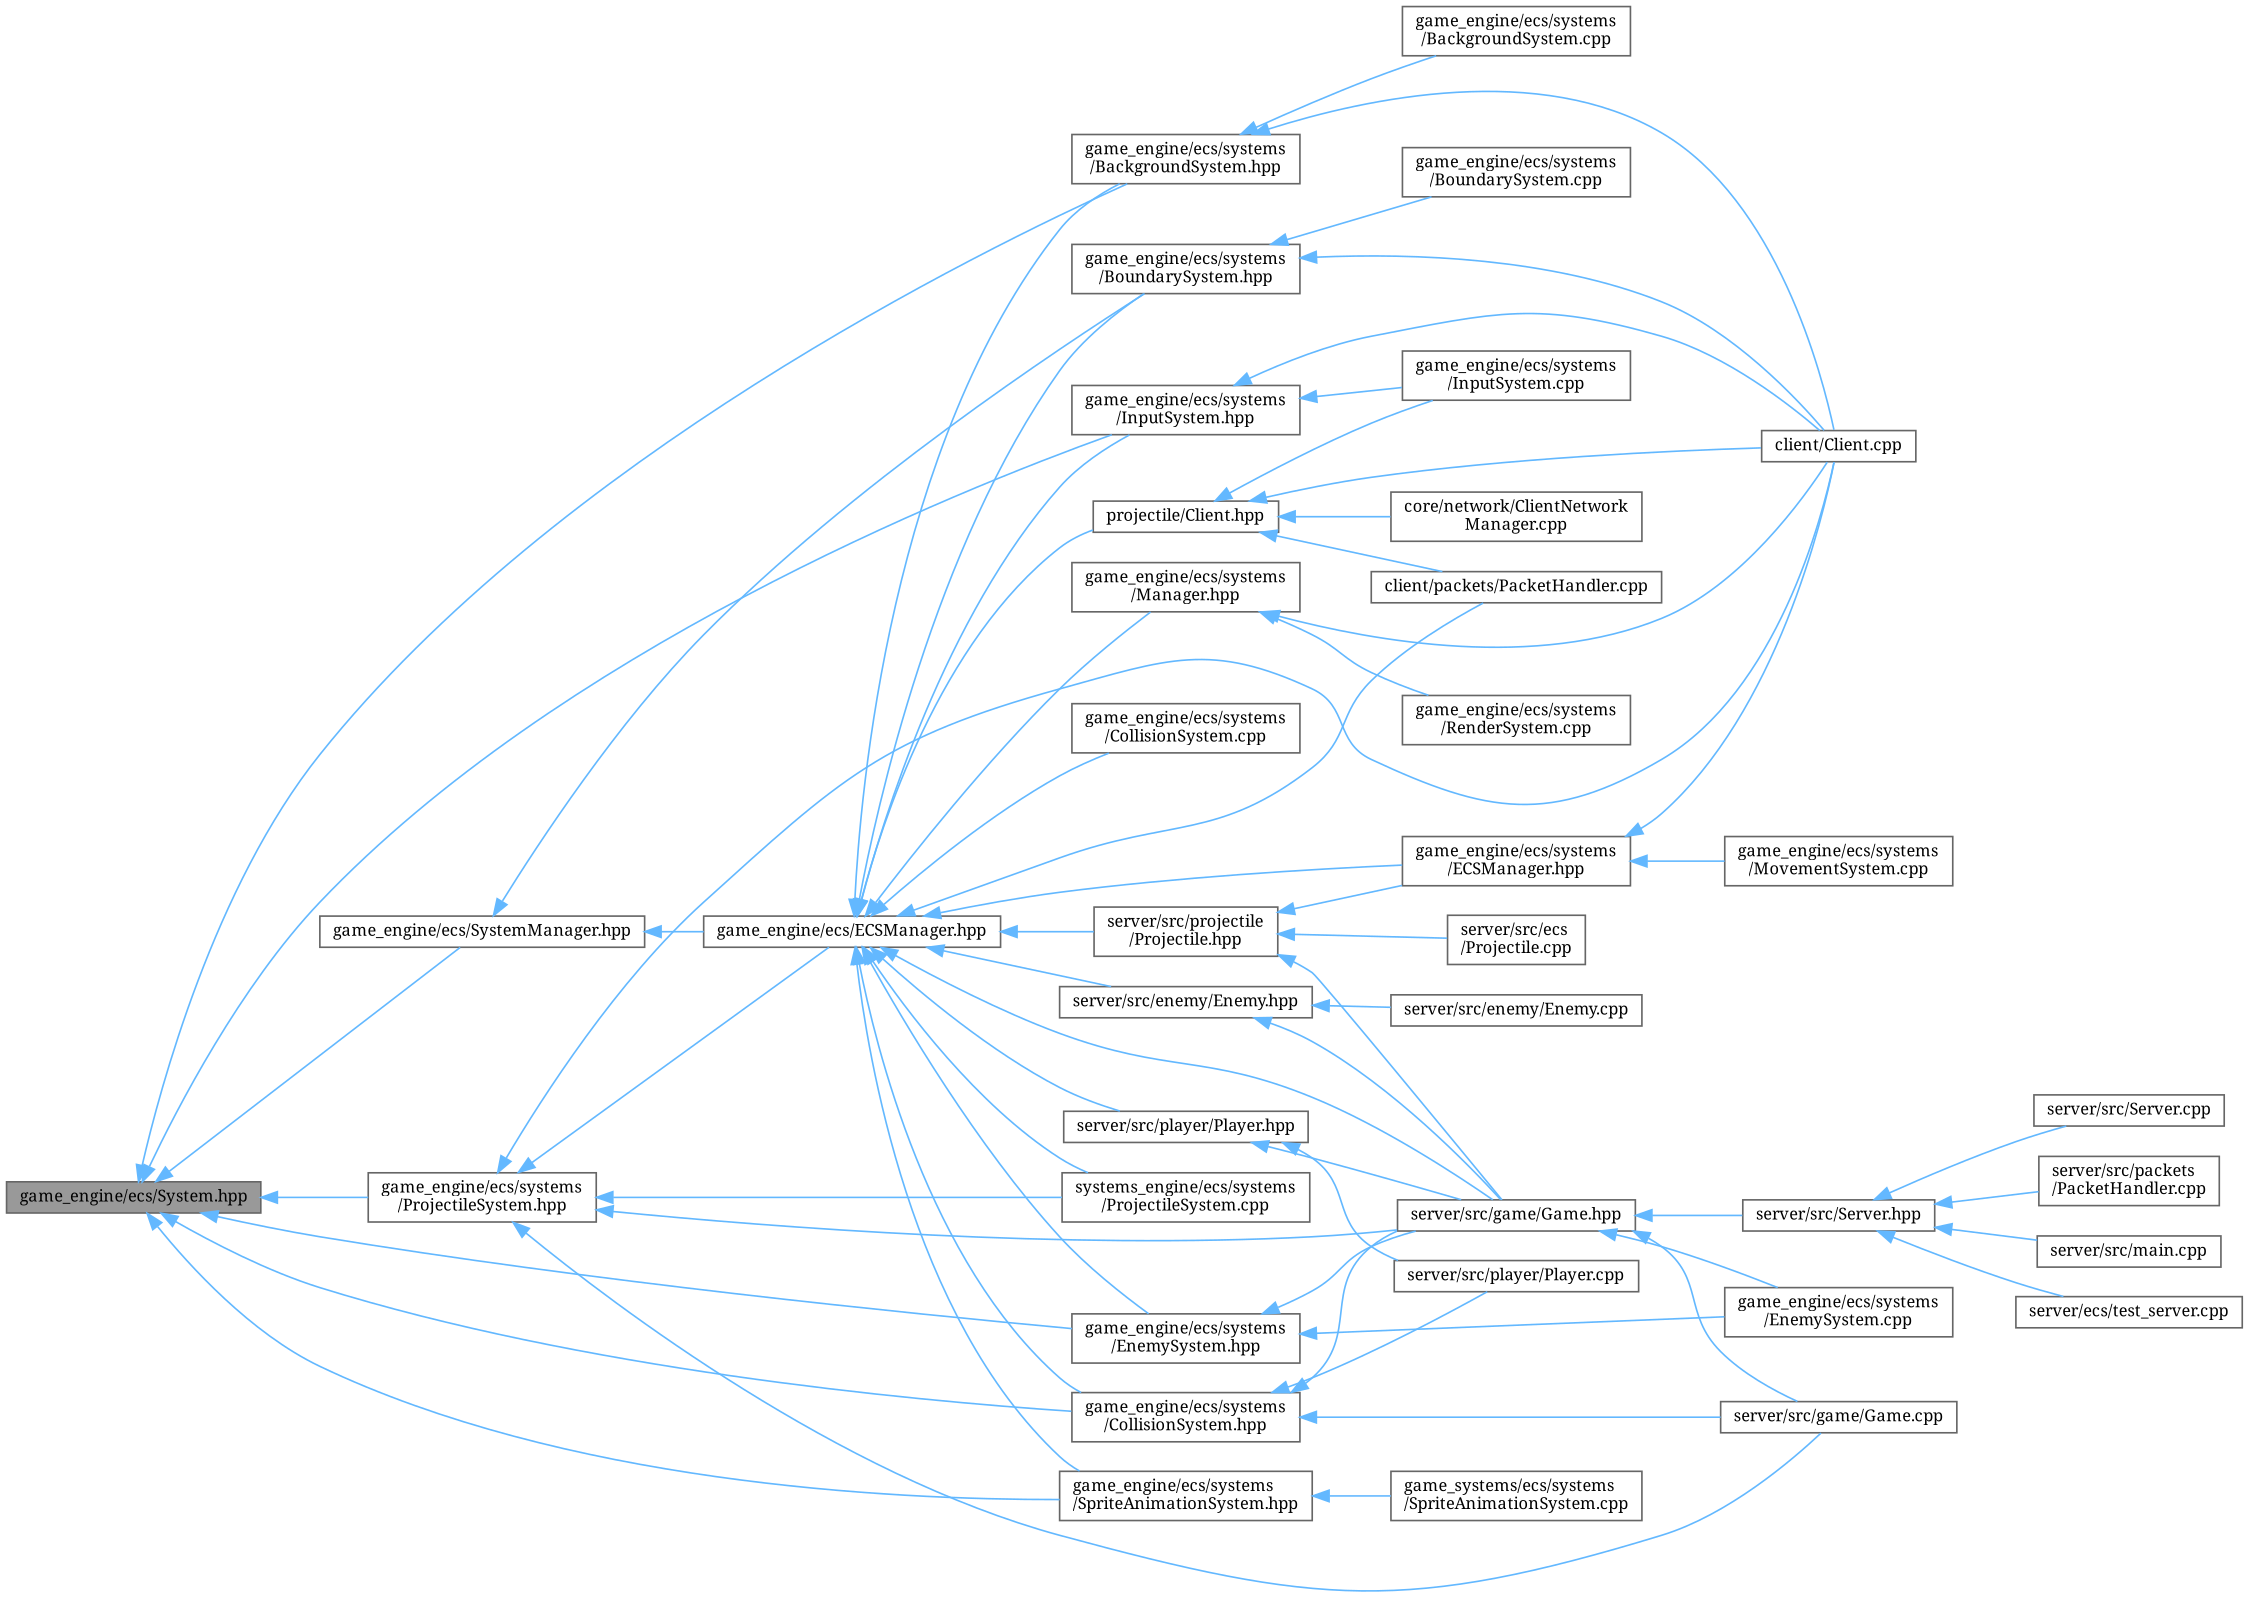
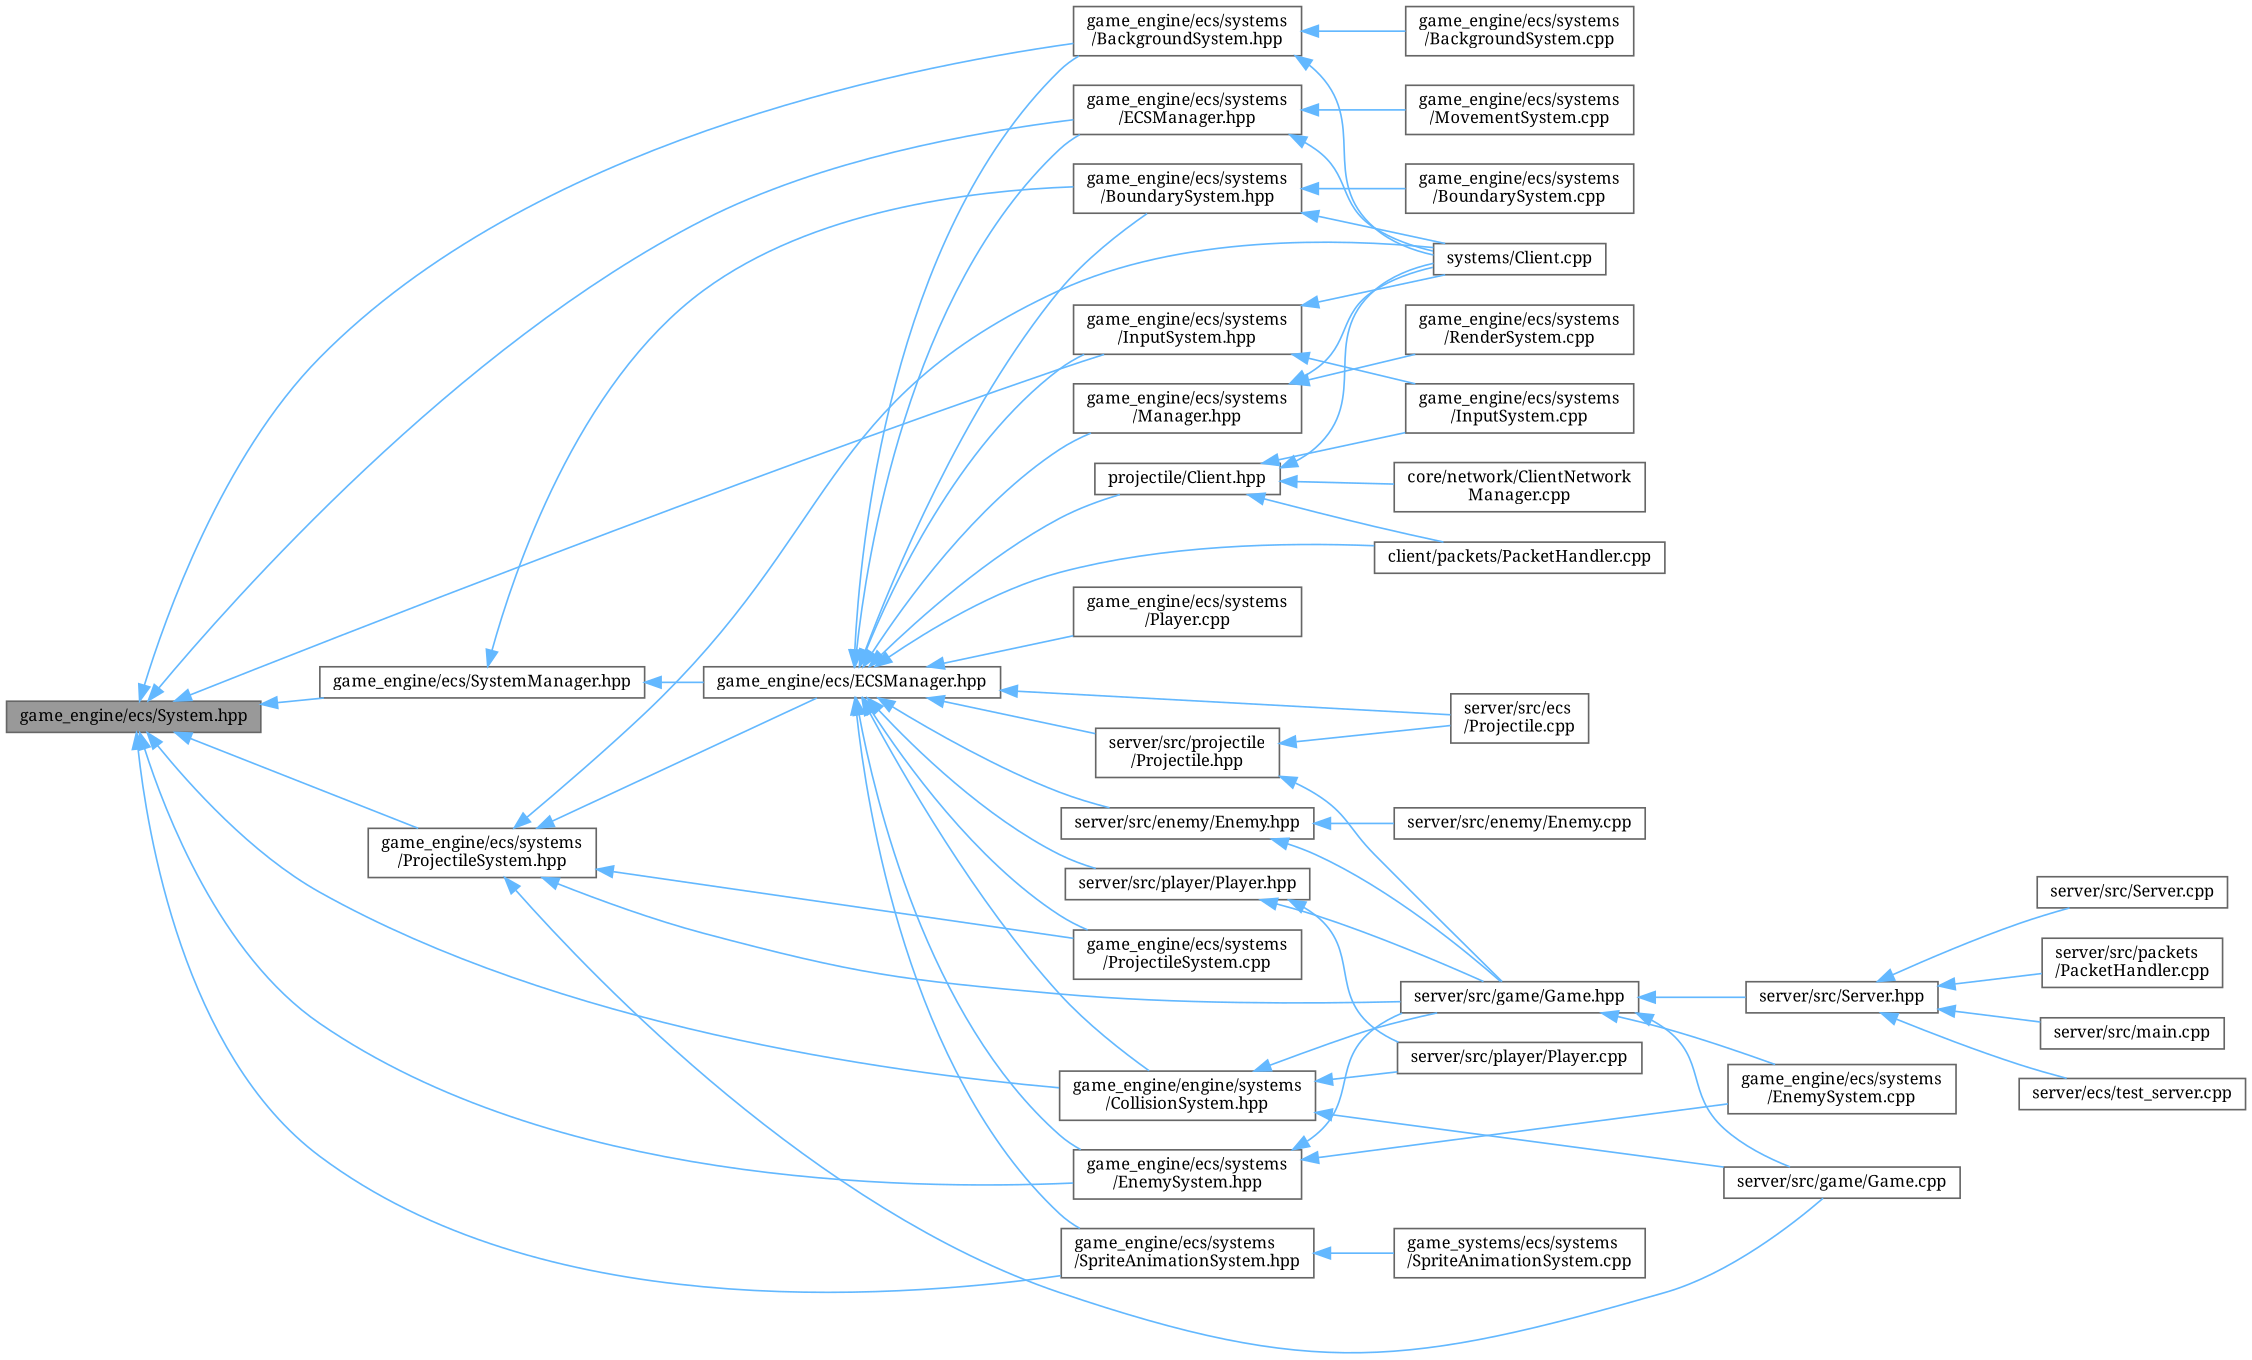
  digraph {
    fontname="Noto Serif"
    rankdir=LR
    node [color=grey40 fillcolor=white fontname="Noto Serif" fontsize=10 shape=box style=filled]
    edge [color=steelblue1 dir=back fontname="Noto Serif" fontsize=10 labelfontname=Helvetica labelfontsize=10 style=solid]
    n1 [color=gray40 fillcolor=grey60 fontcolor=black height=0.2 label="game_engine/ecs/System.hpp" width=0.4]
    n2 [height=0.2 label="game_engine/ecs/SystemManager.hpp" width=0.4]
    n3 [height=0.2 label="game_engine/ecs/systems\l/BackgroundSystem.hpp" width=0.4]
-   n4 [height=0.2 label="game_engine/ecs/systems\l/CollisionSystem.hpp" width=0.4]
+   n4 [height=0.2 label="game_engine/engine/systems\l/CollisionSystem.hpp" width=0.4]
    n5 [height=0.2 label="game_engine/ecs/systems\l/EnemySystem.hpp" width=0.4]
    n6 [height=0.2 label="game_engine/ecs/systems\l/InputSystem.hpp" width=0.4]
    n7 [height=0.2 label="game_engine/ecs/systems\l/ECSManager.hpp" width=0.4]
    n8 [height=0.2 label="game_engine/ecs/systems\l/ProjectileSystem.hpp" width=0.4]
    n9 [height=0.2 label="game_engine/ecs/systems\l/SpriteAnimationSystem.hpp" width=0.4]
    n10 [height=0.2 label="game_engine/ecs/systems\l/BoundarySystem.hpp" width=0.4]
    n11 [height=0.2 label="game_engine/ecs/ECSManager.hpp" width=0.4]
-   n12 [height=0.2 label="client/Client.cpp" width=0.4]
+   n12 [height=0.2 label="systems/Client.cpp" width=0.4]
    n13 [height=0.2 label="game_engine/ecs/systems\l/BackgroundSystem.cpp" width=0.4]
    n14 [height=0.2 label="game_engine/ecs/systems\l/BoundarySystem.cpp" width=0.4]
    n15 [height=0.2 label="server/src/game/Game.hpp" width=0.4]
    n16 [height=0.2 label="server/src/game/Game.cpp" width=0.4]
    n17 [height=0.2 label="server/src/player/Player.cpp" width=0.4]
    n18 [height=0.2 label="game_engine/ecs/systems\l/EnemySystem.cpp" width=0.4]
    n19 [height=0.2 label="game_engine/ecs/systems\l/InputSystem.cpp" width=0.4]
    n20 [height=0.2 label="game_engine/ecs/systems\l/MovementSystem.cpp" width=0.4]
-   n21 [height=0.2 label="systems_engine/ecs/systems\l/ProjectileSystem.cpp" width=0.4]
+   n21 [height=0.2 label="game_engine/ecs/systems\l/ProjectileSystem.cpp" width=0.4]
    n22 [height=0.2 label="game_systems/ecs/systems\l/SpriteAnimationSystem.cpp" width=0.4]
    n23 [height=0.2 label="projectile/Client.hpp" width=0.4]
    n24 [height=0.2 label="client/packets/PacketHandler.cpp" width=0.4]
-   n25 [height=0.2 label="game_engine/ecs/systems\l/CollisionSystem.cpp" width=0.4]
+   n25 [height=0.2 label="game_engine/ecs/systems\l/Player.cpp" width=0.4]
    n26 [height=0.2 label="game_engine/ecs/systems\l/Manager.hpp" width=0.4]
    n27 [height=0.2 label="server/src/enemy/Enemy.hpp" width=0.4]
    n28 [height=0.2 label="server/src/player/Player.hpp" width=0.4]
    n29 [height=0.2 label="server/src/projectile\l/Projectile.hpp" width=0.4]
    n30 [height=0.2 label="core/network/ClientNetwork\lManager.cpp" width=0.4]
    n31 [height=0.2 label="server/src/Server.hpp" width=0.4]
    n32 [height=0.2 label="game_engine/ecs/systems\l/RenderSystem.cpp" width=0.4]
    n33 [height=0.2 label="server/src/enemy/Enemy.cpp" width=0.4]
    n34 [height=0.2 label="server/src/ecs\l/Projectile.cpp" width=0.4]
    n35 [height=0.2 label="server/src/Server.cpp" width=0.4]
    n36 [height=0.2 label="server/src/packets\l/PacketHandler.cpp" width=0.4]
    n37 [height=0.2 label="server/src/main.cpp" width=0.4]
    n38 [height=0.2 label="server/ecs/test_server.cpp" width=0.4]
    n1 -> n2
    n1 -> n3
    n1 -> n4
    n1 -> n5
    n1 -> n6
-   n29 -> n7
+   n1 -> n7
    n1 -> n8
    n1 -> n9
    n2 -> n10
    n2 -> n11
    n3 -> n12
    n3 -> n13
    n4 -> n15
    n4 -> n16
    n4 -> n17
    n5 -> n15
    n5 -> n18
    n6 -> n12
    n6 -> n19
    n7 -> n12
    n7 -> n20
    n8 -> n11
    n8 -> n12
    n8 -> n15
    n8 -> n16
    n8 -> n21
    n9 -> n22
    n10 -> n12
    n10 -> n14
    n11 -> n3
    n11 -> n4
    n11 -> n5
    n11 -> n6
    n11 -> n7
    n11 -> n9
    n11 -> n10
-   n11 -> n15
+   n11 -> n34
    n11 -> n21
    n11 -> n23
    n11 -> n24
    n11 -> n25
    n11 -> n26
    n11 -> n27
    n11 -> n28
    n11 -> n29
    n15 -> n16
    n15 -> n18
    n15 -> n31
    n23 -> n12
    n23 -> n19
    n23 -> n24
    n23 -> n30
    n26 -> n12
    n26 -> n32
    n27 -> n15
    n27 -> n33
    n28 -> n15
    n28 -> n17
    n29 -> n15
    n29 -> n34
    n31 -> n35
    n31 -> n36
    n31 -> n37
    n31 -> n38
  }
